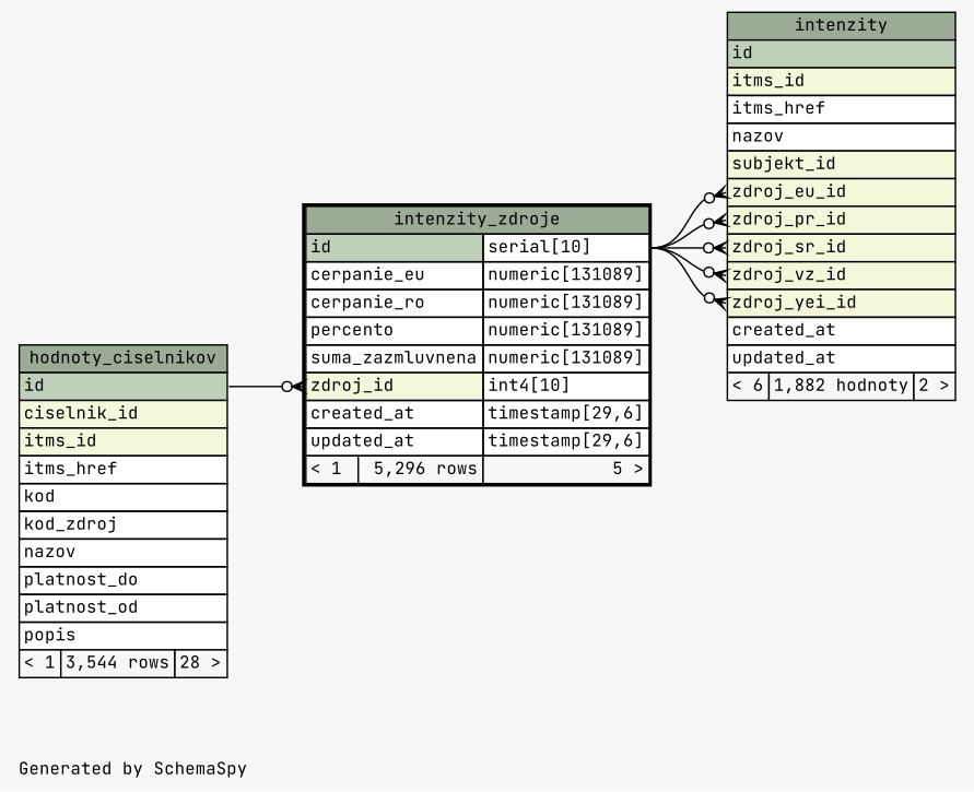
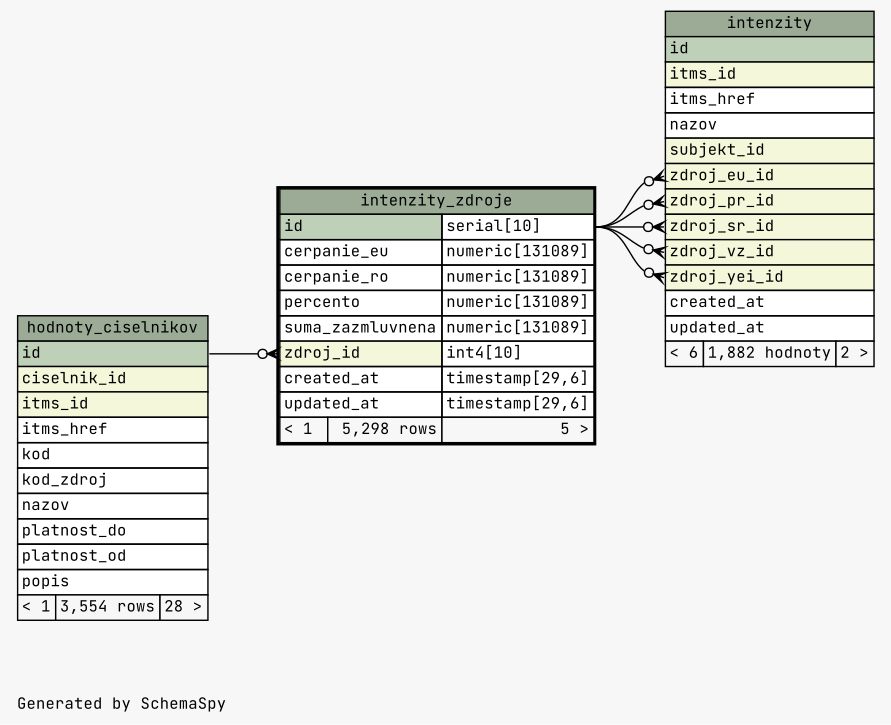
  digraph {
    bgcolor="#f7f7f7"
    fontname="JetBrains Mono"
    fontsize=11
    label="\nGenerated by SchemaSpy"
    labeljust=l
    nodesep=0.18
    rankdir=RL
    ranksep=0.46
    node [fontname="JetBrains Mono" fontsize=11 shape=plaintext]
    edge [arrowhead=none arrowsize=0.8 arrowtail=crowodot dir=back fontname="JetBrains Mono" headport="id.type:e"]
    n1 [label=<     <TABLE BORDER="0" CELLBORDER="1" CELLSPACING="0" BGCOLOR="#ffffff">       <TR><TD COLSPAN="3" BGCOLOR="#9bab96" ALIGN="CENTER">intenzity</TD></TR>       <TR><TD PORT="id" COLSPAN="3" BGCOLOR="#bed1b8" ALIGN="LEFT">id</TD></TR>       <TR><TD PORT="itms_id" COLSPAN="3" BGCOLOR="#f4f7da" ALIGN="LEFT">itms_id</TD></TR>       <TR><TD PORT="itms_href" COLSPAN="3" ALIGN="LEFT">itms_href</TD></TR>       <TR><TD PORT="nazov" COLSPAN="3" ALIGN="LEFT">nazov</TD></TR>       <TR><TD PORT="subjekt_id" COLSPAN="3" BGCOLOR="#f4f7da" ALIGN="LEFT">subjekt_id</TD></TR>       <TR><TD PORT="zdroj_eu_id" COLSPAN="3" BGCOLOR="#f4f7da" ALIGN="LEFT">zdroj_eu_id</TD></TR>       <TR><TD PORT="zdroj_pr_id" COLSPAN="3" BGCOLOR="#f4f7da" ALIGN="LEFT">zdroj_pr_id</TD></TR>       <TR><TD PORT="zdroj_sr_id" COLSPAN="3" BGCOLOR="#f4f7da" ALIGN="LEFT">zdroj_sr_id</TD></TR>       <TR><TD PORT="zdroj_vz_id" COLSPAN="3" BGCOLOR="#f4f7da" ALIGN="LEFT">zdroj_vz_id</TD></TR>       <TR><TD PORT="zdroj_yei_id" COLSPAN="3" BGCOLOR="#f4f7da" ALIGN="LEFT">zdroj_yei_id</TD></TR>       <TR><TD PORT="created_at" COLSPAN="3" ALIGN="LEFT">created_at</TD></TR>       <TR><TD PORT="updated_at" COLSPAN="3" ALIGN="LEFT">updated_at</TD></TR>       <TR><TD ALIGN="LEFT" BGCOLOR="#f7f7f7">&lt; 6</TD><TD ALIGN="RIGHT" BGCOLOR="#f7f7f7">1,882 hodnoty</TD><TD ALIGN="RIGHT" BGCOLOR="#f7f7f7">2 &gt;</TD></TR>     </TABLE>>]
-   n2 [label=<     <TABLE BORDER="2" CELLBORDER="1" CELLSPACING="0" BGCOLOR="#ffffff">       <TR><TD COLSPAN="3" BGCOLOR="#9bab96" ALIGN="CENTER">intenzity_zdroje</TD></TR>       <TR><TD PORT="id" COLSPAN="2" BGCOLOR="#bed1b8" ALIGN="LEFT">id</TD><TD PORT="id.type" ALIGN="LEFT">serial[10]</TD></TR>       <TR><TD PORT="cerpanie_eu" COLSPAN="2" ALIGN="LEFT">cerpanie_eu</TD><TD PORT="cerpanie_eu.type" ALIGN="LEFT">numeric[131089]</TD></TR>       <TR><TD PORT="cerpanie_ro" COLSPAN="2" ALIGN="LEFT">cerpanie_ro</TD><TD PORT="cerpanie_ro.type" ALIGN="LEFT">numeric[131089]</TD></TR>       <TR><TD PORT="percento" COLSPAN="2" ALIGN="LEFT">percento</TD><TD PORT="percento.type" ALIGN="LEFT">numeric[131089]</TD></TR>       <TR><TD PORT="suma_zazmluvnena" COLSPAN="2" ALIGN="LEFT">suma_zazmluvnena</TD><TD PORT="suma_zazmluvnena.type" ALIGN="LEFT">numeric[131089]</TD></TR>       <TR><TD PORT="zdroj_id" COLSPAN="2" BGCOLOR="#f4f7da" ALIGN="LEFT">zdroj_id</TD><TD PORT="zdroj_id.type" ALIGN="LEFT">int4[10]</TD></TR>       <TR><TD PORT="created_at" COLSPAN="2" ALIGN="LEFT">created_at</TD><TD PORT="created_at.type" ALIGN="LEFT">timestamp[29,6]</TD></TR>       <TR><TD PORT="updated_at" COLSPAN="2" ALIGN="LEFT">updated_at</TD><TD PORT="updated_at.type" ALIGN="LEFT">timestamp[29,6]</TD></TR>       <TR><TD ALIGN="LEFT" BGCOLOR="#f7f7f7">&lt; 1</TD><TD ALIGN="RIGHT" BGCOLOR="#f7f7f7">5,296 rows</TD><TD ALIGN="RIGHT" BGCOLOR="#f7f7f7">5 &gt;</TD></TR>     </TABLE>>]
-   n3 [label=<     <TABLE BORDER="0" CELLBORDER="1" CELLSPACING="0" BGCOLOR="#ffffff">       <TR><TD COLSPAN="3" BGCOLOR="#9bab96" ALIGN="CENTER">hodnoty_ciselnikov</TD></TR>       <TR><TD PORT="id" COLSPAN="3" BGCOLOR="#bed1b8" ALIGN="LEFT">id</TD></TR>       <TR><TD PORT="ciselnik_id" COLSPAN="3" BGCOLOR="#f4f7da" ALIGN="LEFT">ciselnik_id</TD></TR>       <TR><TD PORT="itms_id" COLSPAN="3" BGCOLOR="#f4f7da" ALIGN="LEFT">itms_id</TD></TR>       <TR><TD PORT="itms_href" COLSPAN="3" ALIGN="LEFT">itms_href</TD></TR>       <TR><TD PORT="kod" COLSPAN="3" ALIGN="LEFT">kod</TD></TR>       <TR><TD PORT="kod_zdroj" COLSPAN="3" ALIGN="LEFT">kod_zdroj</TD></TR>       <TR><TD PORT="nazov" COLSPAN="3" ALIGN="LEFT">nazov</TD></TR>       <TR><TD PORT="platnost_do" COLSPAN="3" ALIGN="LEFT">platnost_do</TD></TR>       <TR><TD PORT="platnost_od" COLSPAN="3" ALIGN="LEFT">platnost_od</TD></TR>       <TR><TD PORT="popis" COLSPAN="3" ALIGN="LEFT">popis</TD></TR>       <TR><TD ALIGN="LEFT" BGCOLOR="#f7f7f7">&lt; 1</TD><TD ALIGN="RIGHT" BGCOLOR="#f7f7f7">3,544 rows</TD><TD ALIGN="RIGHT" BGCOLOR="#f7f7f7">28 &gt;</TD></TR>     </TABLE>>]
+   n2 [label=<     <TABLE BORDER="2" CELLBORDER="1" CELLSPACING="0" BGCOLOR="#ffffff">       <TR><TD COLSPAN="3" BGCOLOR="#9bab96" ALIGN="CENTER">intenzity_zdroje</TD></TR>       <TR><TD PORT="id" COLSPAN="2" BGCOLOR="#bed1b8" ALIGN="LEFT">id</TD><TD PORT="id.type" ALIGN="LEFT">serial[10]</TD></TR>       <TR><TD PORT="cerpanie_eu" COLSPAN="2" ALIGN="LEFT">cerpanie_eu</TD><TD PORT="cerpanie_eu.type" ALIGN="LEFT">numeric[131089]</TD></TR>       <TR><TD PORT="cerpanie_ro" COLSPAN="2" ALIGN="LEFT">cerpanie_ro</TD><TD PORT="cerpanie_ro.type" ALIGN="LEFT">numeric[131089]</TD></TR>       <TR><TD PORT="percento" COLSPAN="2" ALIGN="LEFT">percento</TD><TD PORT="percento.type" ALIGN="LEFT">numeric[131089]</TD></TR>       <TR><TD PORT="suma_zazmluvnena" COLSPAN="2" ALIGN="LEFT">suma_zazmluvnena</TD><TD PORT="suma_zazmluvnena.type" ALIGN="LEFT">numeric[131089]</TD></TR>       <TR><TD PORT="zdroj_id" COLSPAN="2" BGCOLOR="#f4f7da" ALIGN="LEFT">zdroj_id</TD><TD PORT="zdroj_id.type" ALIGN="LEFT">int4[10]</TD></TR>       <TR><TD PORT="created_at" COLSPAN="2" ALIGN="LEFT">created_at</TD><TD PORT="created_at.type" ALIGN="LEFT">timestamp[29,6]</TD></TR>       <TR><TD PORT="updated_at" COLSPAN="2" ALIGN="LEFT">updated_at</TD><TD PORT="updated_at.type" ALIGN="LEFT">timestamp[29,6]</TD></TR>       <TR><TD ALIGN="LEFT" BGCOLOR="#f7f7f7">&lt; 1</TD><TD ALIGN="RIGHT" BGCOLOR="#f7f7f7">5,298 rows</TD><TD ALIGN="RIGHT" BGCOLOR="#f7f7f7">5 &gt;</TD></TR>     </TABLE>>]
+   n3 [label=<     <TABLE BORDER="0" CELLBORDER="1" CELLSPACING="0" BGCOLOR="#ffffff">       <TR><TD COLSPAN="3" BGCOLOR="#9bab96" ALIGN="CENTER">hodnoty_ciselnikov</TD></TR>       <TR><TD PORT="id" COLSPAN="3" BGCOLOR="#bed1b8" ALIGN="LEFT">id</TD></TR>       <TR><TD PORT="ciselnik_id" COLSPAN="3" BGCOLOR="#f4f7da" ALIGN="LEFT">ciselnik_id</TD></TR>       <TR><TD PORT="itms_id" COLSPAN="3" BGCOLOR="#f4f7da" ALIGN="LEFT">itms_id</TD></TR>       <TR><TD PORT="itms_href" COLSPAN="3" ALIGN="LEFT">itms_href</TD></TR>       <TR><TD PORT="kod" COLSPAN="3" ALIGN="LEFT">kod</TD></TR>       <TR><TD PORT="kod_zdroj" COLSPAN="3" ALIGN="LEFT">kod_zdroj</TD></TR>       <TR><TD PORT="nazov" COLSPAN="3" ALIGN="LEFT">nazov</TD></TR>       <TR><TD PORT="platnost_do" COLSPAN="3" ALIGN="LEFT">platnost_do</TD></TR>       <TR><TD PORT="platnost_od" COLSPAN="3" ALIGN="LEFT">platnost_od</TD></TR>       <TR><TD PORT="popis" COLSPAN="3" ALIGN="LEFT">popis</TD></TR>       <TR><TD ALIGN="LEFT" BGCOLOR="#f7f7f7">&lt; 1</TD><TD ALIGN="RIGHT" BGCOLOR="#f7f7f7">3,554 rows</TD><TD ALIGN="RIGHT" BGCOLOR="#f7f7f7">28 &gt;</TD></TR>     </TABLE>>]
    n1 -> n2 [tailport="zdroj_eu_id:w"]
    n1 -> n2 [tailport="zdroj_pr_id:w"]
    n1 -> n2 [tailport="zdroj_sr_id:w"]
    n1 -> n2 [tailport="zdroj_vz_id:w"]
    n1 -> n2 [tailport="zdroj_yei_id:w"]
    n2 -> n3 [headport="id:e" tailport="zdroj_id:w"]
  }
